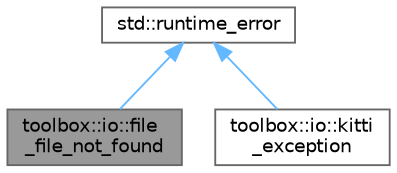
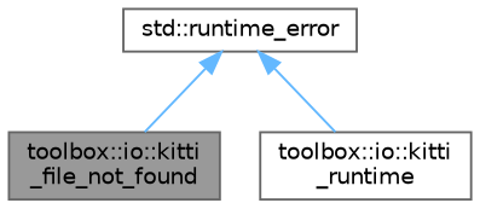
  digraph {
    node [color=gray40 fillcolor=white fontname=Helvetica fontsize=10 shape=box style=filled]
    edge [color=steelblue1 dir=back fontname=Helvetica fontsize=10 labelfontname=Helvetica labelfontsize=10 style=solid]
-   n1 [fillcolor=grey60 fontcolor=black height=0.2 label="toolbox::io::file\l_file_not_found" width=0.4]
-   n2 [height=0.2 label="toolbox::io::kitti\l_exception" width=0.4]
+   n1 [fillcolor=grey60 fontcolor=black height=0.2 label="toolbox::io::kitti\l_file_not_found" width=0.4]
+   n2 [height=0.2 label="toolbox::io::kitti\l_runtime" width=0.4]
    n3 [height=0.2 label="std::runtime_error" width=0.4]
    n3 -> n1
    n3 -> n2
  }
